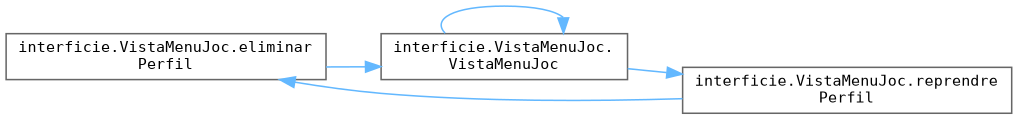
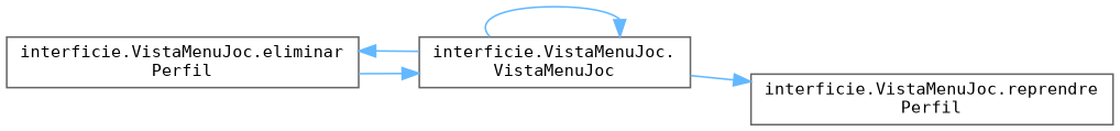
  digraph {
    fontname="DejaVu Sans Mono"
    rankdir=RL
    node [color=grey40 fillcolor=white fontname="DejaVu Sans Mono" fontsize=10 shape=box style=filled]
    edge [color=steelblue1 dir=back fontname="DejaVu Sans Mono" fontsize=10 labelfontname=Helvetica labelfontsize=10 style=solid]
    n1 [height=0.2 label="interficie.VistaMenuJoc.reprendre\lPerfil" width=0.4]
    n2 [height=0.2 label="interficie.VistaMenuJoc.\lVistaMenuJoc" width=0.4]
    n3 [height=0.2 label="interficie.VistaMenuJoc.eliminar\lPerfil" width=0.4]
    n1 -> n2
    n2 -> n2
    n2 -> n3
-   n3 -> n1
+   n3 -> n2
  }
